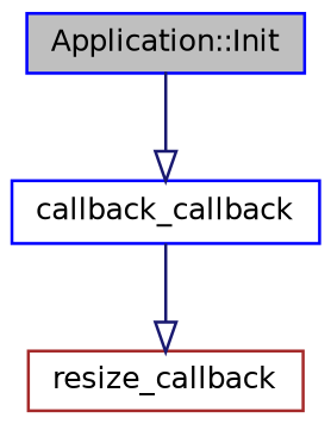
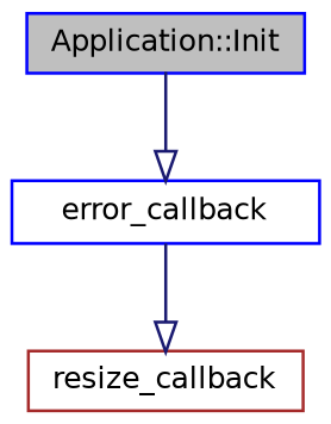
  digraph {
    rankdir=TB
    node [color=blue fontname=Helvetica fontsize=10 shape=record]
    edge [arrowhead=onormal color=midnightblue fontname=Helvetica fontsize=10 labelfontname=Helvetica labelfontsize=10 style=solid]
    n1 [fillcolor=grey75 fontcolor=black height=0.2 label="Application::Init" style=filled width=0.4]
-   n2 [height=0.2 label=callback_callback width=0.4]
+   n2 [height=0.2 label=error_callback width=0.4]
    n3 [color=brown height=0.2 label=resize_callback width=0.4]
    n1 -> n2
    n2 -> n3
  }
